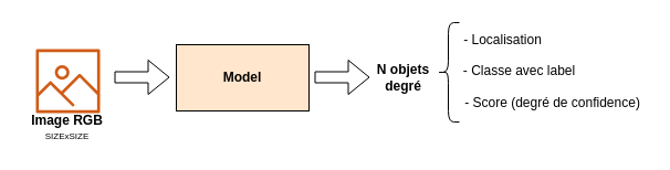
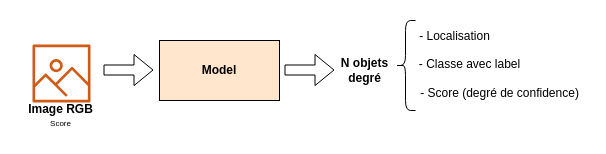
  <mxCell id="0" />
  <mxCell id="1" parent="0" />
  <mxCell id="2" value="&lt;b&gt;Model&lt;/b&gt;" style="rounded=0;whiteSpace=wrap;html=1;fillColor=#ffe6cc;" vertex="1" parent="1"><mxGeometry x="159" y="40" width="120" height="60" as="geometry" /></mxCell>
  <mxCell id="3" value="" style="shape=flexArrow;endArrow=classic;html=1;" edge="1" parent="1"><mxGeometry width="50" height="50" relative="1" as="geometry"><mxPoint x="103" y="69.5" as="sourcePoint" /><mxPoint x="153" y="69.5" as="targetPoint" /></mxGeometry></mxCell>
  <mxCell id="4" value="" style="shape=flexArrow;endArrow=classic;html=1;" edge="1" parent="1"><mxGeometry width="50" height="50" relative="1" as="geometry"><mxPoint x="284" y="69.5" as="sourcePoint" /><mxPoint x="334" y="69.5" as="targetPoint" /></mxGeometry></mxCell>
  <mxCell id="5" value="" style="outlineConnect=0;fontColor=#232F3E;gradientColor=none;fillColor=#D05C17;strokeColor=none;dashed=0;verticalLabelPosition=bottom;verticalAlign=top;align=center;html=1;fontSize=12;fontStyle=0;aspect=fixed;pointerEvents=1;shape=mxgraph.aws4.container_registry_image;" vertex="1" parent="1"><mxGeometry x="32" y="44" width="58" height="58" as="geometry" /></mxCell>
  <mxCell id="6" value="&lt;b&gt;Image RGB&lt;/b&gt;" style="text;html=1;align=center;verticalAlign=middle;resizable=0;points=[];autosize=1;" vertex="1" parent="1"><mxGeometry x="20" y="99" width="80" height="20" as="geometry" /></mxCell>
- <mxCell id="7" value="&lt;font style=&quot;font-size: 8px&quot;&gt;SIZExSIZE&lt;/font&gt;" style="text;html=1;align=center;verticalAlign=middle;resizable=0;points=[];autosize=1;" vertex="1" parent="1"><mxGeometry x="35" y="112" width="50" height="20" as="geometry" /></mxCell>
+ <mxCell id="7" value="&lt;font style=&quot;font-size: 8px&quot;&gt;Score&lt;/font&gt;" style="text;html=1;align=center;verticalAlign=middle;resizable=0;points=[];autosize=1;" vertex="1" parent="1"><mxGeometry x="35" y="112" width="50" height="20" as="geometry" /></mxCell>
  <mxCell id="8" value="" style="shape=curlyBracket;whiteSpace=wrap;html=1;rounded=1;" vertex="1" parent="1"><mxGeometry x="395" y="20" width="20" height="90" as="geometry" /></mxCell>
  <mxCell id="9" value="&lt;b&gt;N objets &lt;br&gt;degré&lt;/b&gt;" style="text;html=1;align=center;verticalAlign=middle;resizable=0;points=[];autosize=1;" vertex="1" parent="1"><mxGeometry x="334" y="55" width="60" height="30" as="geometry" /></mxCell>
  <mxCell id="10" value="- Localisation&lt;br&gt;&lt;br&gt;&amp;nbsp; &amp;nbsp; &amp;nbsp; &amp;nbsp; &amp;nbsp;- Classe avec label&lt;br&gt;&lt;br&gt;&amp;nbsp; &amp;nbsp; &amp;nbsp; &amp;nbsp; &amp;nbsp; &amp;nbsp; &amp;nbsp; &amp;nbsp; &amp;nbsp; &amp;nbsp; &amp;nbsp; &amp;nbsp; &amp;nbsp; &amp;nbsp;- Score (degré de confidence)" style="text;html=1;align=center;verticalAlign=middle;resizable=0;points=[];autosize=1;" vertex="1" parent="1"><mxGeometry x="324" y="29" width="260" height="70" as="geometry" /></mxCell>
